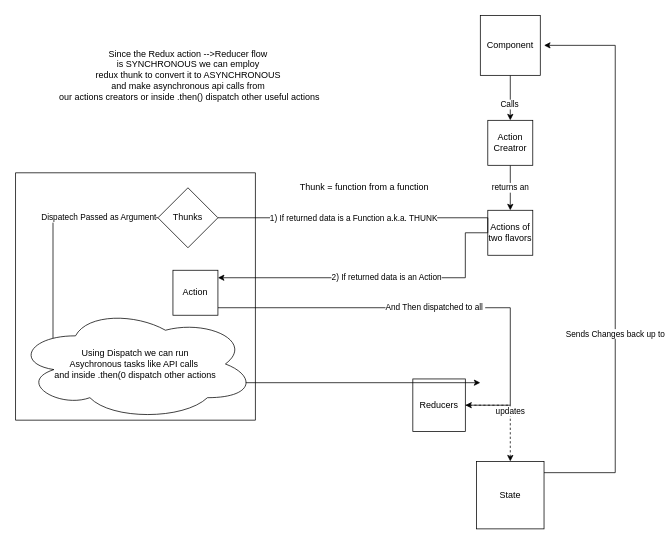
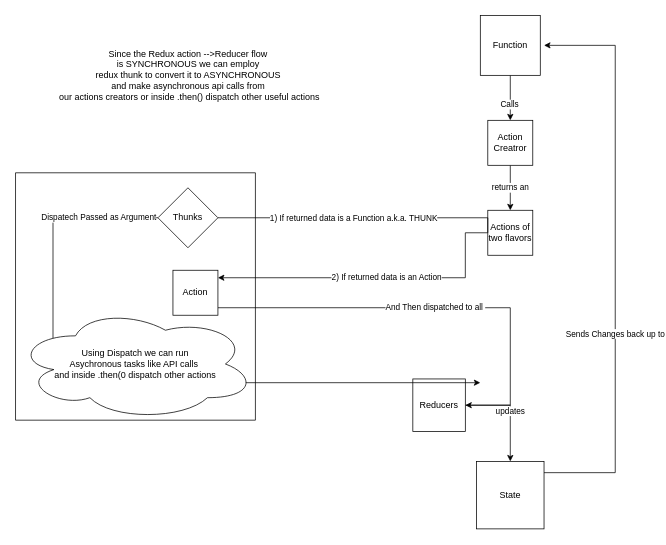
  <mxCell id="0" />
  <mxCell id="1" parent="0" />
  <mxCell id="2" value="" style="edgeStyle=orthogonalEdgeStyle;rounded=0;orthogonalLoop=1;jettySize=auto;html=1;" parent="1" source="4" target="6" edge="1"><mxGeometry relative="1" as="geometry" /></mxCell>
  <mxCell id="3" value="Calls" style="edgeLabel;html=1;align=center;verticalAlign=middle;resizable=0;points=[];" parent="2" vertex="1" connectable="0"><mxGeometry x="0.256" y="-2" relative="1" as="geometry"><mxPoint as="offset" /></mxGeometry></mxCell>
- <mxCell id="4" value="Component" style="whiteSpace=wrap;html=1;aspect=fixed;" parent="1" vertex="1"><mxGeometry x="640" y="20" width="80" height="80" as="geometry" /></mxCell>
+ <mxCell id="4" value="Function" style="whiteSpace=wrap;html=1;aspect=fixed;" parent="1" vertex="1"><mxGeometry x="640" y="20" width="80" height="80" as="geometry" /></mxCell>
  <mxCell id="5" value="returns an" style="edgeStyle=orthogonalEdgeStyle;rounded=0;orthogonalLoop=1;jettySize=auto;html=1;entryX=0.5;entryY=0;entryDx=0;entryDy=0;" parent="1" source="6" target="8" edge="1"><mxGeometry relative="1" as="geometry"><mxPoint x="390" y="280" as="targetPoint" /></mxGeometry></mxCell>
  <mxCell id="6" value="Action Creatror" style="whiteSpace=wrap;html=1;aspect=fixed;" parent="1" vertex="1"><mxGeometry x="650" y="160" width="60" height="60" as="geometry" /></mxCell>
  <mxCell id="7" value="2) If returned data is an Action" style="edgeStyle=orthogonalEdgeStyle;rounded=0;orthogonalLoop=1;jettySize=auto;html=1;" parent="1" source="8" target="17" edge="1"><mxGeometry x="-0.071" relative="1" as="geometry"><Array as="points"><mxPoint x="620" y="310" /><mxPoint x="620" y="370" /></Array><mxPoint as="offset" /></mxGeometry></mxCell>
  <mxCell id="8" value="Actions of two flavors" style="whiteSpace=wrap;html=1;aspect=fixed;" parent="1" vertex="1"><mxGeometry x="650" y="280" width="60" height="60" as="geometry" /></mxCell>
  <mxCell id="9" value="And Then dispatched to all&amp;nbsp;" style="edgeStyle=orthogonalEdgeStyle;rounded=0;orthogonalLoop=1;jettySize=auto;html=1;" parent="1" source="17" target="13" edge="1"><mxGeometry relative="1" as="geometry"><Array as="points"><mxPoint x="680" y="410" /></Array></mxGeometry></mxCell>
  <mxCell id="10" value="Sends Changes back up to" style="edgeStyle=orthogonalEdgeStyle;rounded=0;orthogonalLoop=1;jettySize=auto;html=1;" parent="1" source="11" edge="1"><mxGeometry x="-0.26" relative="1" as="geometry"><mxPoint x="725" y="60" as="targetPoint" /><Array as="points"><mxPoint x="820" y="630" /><mxPoint x="820" y="60" /></Array><mxPoint y="1" as="offset" /></mxGeometry></mxCell>
  <mxCell id="11" value="State" style="whiteSpace=wrap;html=1;aspect=fixed;" parent="1" vertex="1"><mxGeometry x="635" y="615" width="90" height="90" as="geometry" /></mxCell>
- <mxCell id="12" value="updates" style="edgeStyle=orthogonalEdgeStyle;rounded=0;orthogonalLoop=1;jettySize=auto;html=1;dashed=1;" parent="1" source="13" target="11" edge="1"><mxGeometry relative="1" as="geometry" /></mxCell>
+ <mxCell id="12" value="updates" style="edgeStyle=orthogonalEdgeStyle;rounded=0;orthogonalLoop=1;jettySize=auto;html=1;" parent="1" source="13" target="11" edge="1"><mxGeometry relative="1" as="geometry" /></mxCell>
  <mxCell id="13" value="Reducers" style="whiteSpace=wrap;html=1;aspect=fixed;" parent="1" vertex="1"><mxGeometry x="550" y="505" width="70" height="70" as="geometry" /></mxCell>
  <mxCell id="14" value="" style="swimlane;startSize=0;" parent="1" vertex="1"><mxGeometry x="20" y="230" width="320" height="330" as="geometry" /></mxCell>
  <mxCell id="15" value="" style="edgeStyle=orthogonalEdgeStyle;rounded=0;orthogonalLoop=1;jettySize=auto;html=1;" parent="14" source="21" edge="1"><mxGeometry x="0.413" relative="1" as="geometry"><mxPoint x="620" y="280" as="targetPoint" /><Array as="points"><mxPoint x="50" y="60" /><mxPoint x="50" y="280" /></Array><mxPoint as="offset" /></mxGeometry></mxCell>
  <mxCell id="16" value="Dispatech Passed as Argument" style="edgeLabel;html=1;align=center;verticalAlign=middle;resizable=0;points=[];" parent="15" vertex="1" connectable="0"><mxGeometry x="-0.38" y="3" relative="1" as="geometry"><mxPoint x="57" y="-149" as="offset" /></mxGeometry></mxCell>
  <mxCell id="17" value="Action" style="whiteSpace=wrap;html=1;aspect=fixed;" parent="14" vertex="1"><mxGeometry x="210" y="130" width="60" height="60" as="geometry" /></mxCell>
  <mxCell id="18" value="Using Dispatch we can run&lt;br&gt;Asychronous tasks like API calls&amp;nbsp;&lt;br&gt;and inside .then(0 dispatch other actions" style="ellipse;shape=cloud;whiteSpace=wrap;html=1;" parent="14" vertex="1"><mxGeometry y="180" width="320" height="150" as="geometry" /></mxCell>
  <mxCell id="19" value="Since the Redux action --&amp;gt;Reducer flow&lt;br&gt;is SYNCHRONOUS we can employ&lt;br&gt;redux thunk to convert it to ASYNCHRONOUS&lt;br&gt;and make asynchronous api calls from&lt;br&gt;&amp;nbsp;our actions creators or inside .then() dispatch other useful actions" style="text;html=1;align=center;verticalAlign=middle;resizable=0;points=[];autosize=1;strokeColor=none;" parent="1" vertex="1"><mxGeometry x="65" y="60" width="370" height="80" as="geometry" /></mxCell>
- <mxCell id="20" value="Thunk = function from a function" style="text;html=1;align=center;verticalAlign=middle;resizable=0;points=[];autosize=1;strokeColor=none;" parent="1" vertex="1"><mxGeometry x="390" y="240" width="190" height="20" as="geometry" /></mxCell>
  <mxCell id="21" value="Thunks" style="rhombus;whiteSpace=wrap;html=1;" parent="1" vertex="1"><mxGeometry x="210" y="250" width="80" height="80" as="geometry" /></mxCell>
  <mxCell id="22" value="" style="edgeStyle=orthogonalEdgeStyle;rounded=0;orthogonalLoop=1;jettySize=auto;html=1;entryX=1;entryY=0.5;entryDx=0;entryDy=0;endArrow=none;exitX=0;exitY=0.5;exitDx=0;exitDy=0;" parent="1" source="8" target="21" edge="1"><mxGeometry relative="1" as="geometry"><mxPoint x="450" y="299.997" as="sourcePoint" /><mxPoint x="120" y="300.02" as="targetPoint" /><Array as="points"><mxPoint x="650" y="290" /></Array></mxGeometry></mxCell>
  <mxCell id="23" value="1) If returned data is a Function a.k.a. THUNK" style="edgeLabel;html=1;align=center;verticalAlign=middle;resizable=0;points=[];" parent="22" vertex="1" connectable="0"><mxGeometry x="-0.311" y="3" relative="1" as="geometry"><mxPoint x="-69" y="-3" as="offset" /></mxGeometry></mxCell>
